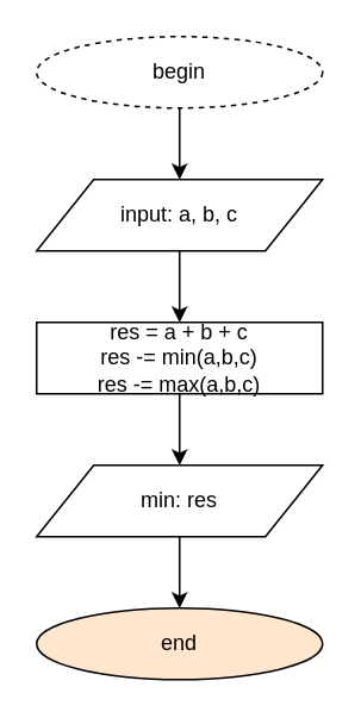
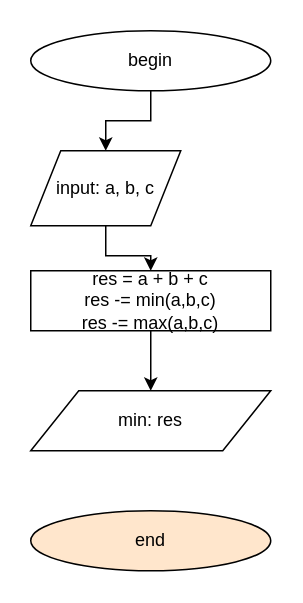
  <mxCell id="0" />
  <mxCell id="1" parent="0" />
  <mxCell id="2" style="edgeStyle=orthogonalEdgeStyle;rounded=0;orthogonalLoop=1;jettySize=auto;html=1;exitX=0.5;exitY=1;exitDx=0;exitDy=0;" edge="1" parent="1" source="3" target="5"><mxGeometry relative="1" as="geometry" /></mxCell>
- <mxCell id="3" value="begin" style="ellipse;whiteSpace=wrap;html=1;dashed=1;" vertex="1" parent="1"><mxGeometry x="20" y="20" width="160" height="40" as="geometry" /></mxCell>
+ <mxCell id="3" value="begin" style="ellipse;whiteSpace=wrap;html=1;" vertex="1" parent="1"><mxGeometry x="20" y="20" width="160" height="40" as="geometry" /></mxCell>
  <mxCell id="4" style="edgeStyle=orthogonalEdgeStyle;rounded=0;orthogonalLoop=1;jettySize=auto;html=1;" edge="1" parent="1" source="5" target="7"><mxGeometry relative="1" as="geometry"><mxPoint x="100" y="180" as="targetPoint" /></mxGeometry></mxCell>
- <mxCell id="5" value="input: a, b, c" style="shape=parallelogram;perimeter=parallelogramPerimeter;whiteSpace=wrap;html=1;" vertex="1" parent="1"><mxGeometry x="20" y="100" width="160" height="40" as="geometry" /></mxCell>
+ <mxCell id="5" value="input: a, b, c" style="shape=parallelogram;perimeter=parallelogramPerimeter;whiteSpace=wrap;html=1;" vertex="1" parent="1"><mxGeometry x="20" y="100" width="100" height="50" as="geometry" /></mxCell>
  <mxCell id="6" style="edgeStyle=orthogonalEdgeStyle;rounded=0;orthogonalLoop=1;jettySize=auto;html=1;exitX=0.5;exitY=1;exitDx=0;exitDy=0;" edge="1" parent="1" source="7"><mxGeometry relative="1" as="geometry"><mxPoint x="100" y="260" as="targetPoint" /></mxGeometry></mxCell>
  <mxCell id="7" value="res = a + b + c&lt;br&gt;res -= min(a,b,c)&lt;br&gt;res -= max(a,b,c)" style="rounded=0;whiteSpace=wrap;html=1;" vertex="1" parent="1"><mxGeometry x="20" y="180" width="160" height="40" as="geometry" /></mxCell>
- <mxCell id="8" style="edgeStyle=orthogonalEdgeStyle;rounded=0;orthogonalLoop=1;jettySize=auto;html=1;exitX=0.5;exitY=1;exitDx=0;exitDy=0;entryX=0.5;entryY=0;entryDx=0;entryDy=0;" edge="1" parent="1" source="9" target="10"><mxGeometry relative="1" as="geometry" /></mxCell>
  <mxCell id="9" value="min: res" style="shape=parallelogram;perimeter=parallelogramPerimeter;whiteSpace=wrap;html=1;" vertex="1" parent="1"><mxGeometry x="20" y="260" width="160" height="40" as="geometry" /></mxCell>
  <mxCell id="10" value="end" style="ellipse;whiteSpace=wrap;html=1;fillColor=#ffe6cc;" vertex="1" parent="1"><mxGeometry x="20" y="340" width="160" height="40" as="geometry" /></mxCell>
